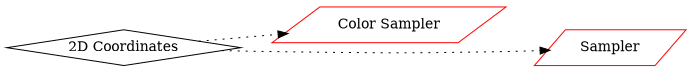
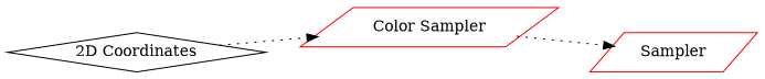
  digraph {
    rankdir=LR
    node [color=red shape=parallelogram]
    edge [style=dotted]
    n1 [color=black label="2D Coordinates" shape=diamond]
    n2 [label="Color Sampler"]
    n3 [label=Sampler]
    n1 -> n2
-   n1 -> n3
+   n2 -> n3
  }
